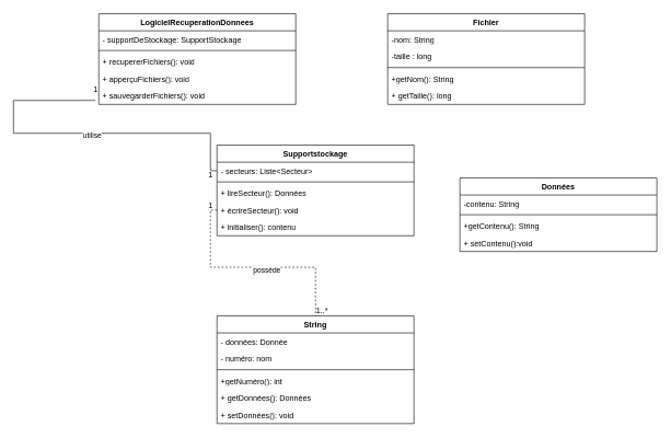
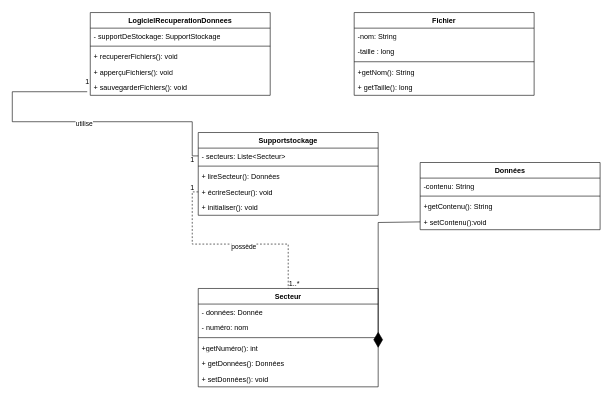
  <mxCell id="0" />
  <mxCell id="1" parent="0" />
  <mxCell id="2" value="LogicielRecuperationDonnees" style="swimlane;fontStyle=1;align=center;verticalAlign=top;childLayout=stackLayout;horizontal=1;startSize=26;horizontalStack=0;resizeParent=1;resizeParentMax=0;resizeLast=0;collapsible=1;marginBottom=0;whiteSpace=wrap;html=1;" vertex="1" parent="1"><mxGeometry x="150" y="20" width="300" height="138" as="geometry" /></mxCell>
  <mxCell id="3" value="- supportDeStockage: SupportStockage" style="text;strokeColor=none;fillColor=none;align=left;verticalAlign=top;spacingLeft=4;spacingRight=4;overflow=hidden;rotatable=0;points=[[0,0.5],[1,0.5]];portConstraint=eastwest;whiteSpace=wrap;html=1;" vertex="1" parent="2"><mxGeometry y="26" width="300" height="26" as="geometry" /></mxCell>
  <mxCell id="4" value="" style="line;strokeWidth=1;fillColor=none;align=left;verticalAlign=middle;spacingTop=-1;spacingLeft=3;spacingRight=3;rotatable=0;labelPosition=right;points=[];portConstraint=eastwest;strokeColor=inherit;" vertex="1" parent="2"><mxGeometry y="52" width="300" height="8" as="geometry" /></mxCell>
  <mxCell id="5" value="+ recupererFichiers(): void" style="text;strokeColor=none;fillColor=none;align=left;verticalAlign=top;spacingLeft=4;spacingRight=4;overflow=hidden;rotatable=0;points=[[0,0.5],[1,0.5]];portConstraint=eastwest;whiteSpace=wrap;html=1;" vertex="1" parent="2"><mxGeometry y="60" width="300" height="26" as="geometry" /></mxCell>
  <mxCell id="6" value="+ apperçuFichiers(): void" style="text;strokeColor=none;fillColor=none;align=left;verticalAlign=top;spacingLeft=4;spacingRight=4;overflow=hidden;rotatable=0;points=[[0,0.5],[1,0.5]];portConstraint=eastwest;whiteSpace=wrap;html=1;" vertex="1" parent="2"><mxGeometry y="86" width="300" height="26" as="geometry" /></mxCell>
  <mxCell id="7" value="+ sauvegarderFichiers(): void" style="text;strokeColor=none;fillColor=none;align=left;verticalAlign=top;spacingLeft=4;spacingRight=4;overflow=hidden;rotatable=0;points=[[0,0.5],[1,0.5]];portConstraint=eastwest;whiteSpace=wrap;html=1;" vertex="1" parent="2"><mxGeometry y="112" width="300" height="26" as="geometry" /></mxCell>
  <mxCell id="8" value="Supportstockage" style="swimlane;fontStyle=1;align=center;verticalAlign=top;childLayout=stackLayout;horizontal=1;startSize=26;horizontalStack=0;resizeParent=1;resizeParentMax=0;resizeLast=0;collapsible=1;marginBottom=0;whiteSpace=wrap;html=1;" vertex="1" parent="1"><mxGeometry x="330" y="220" width="300" height="138" as="geometry" /></mxCell>
  <mxCell id="9" value="- secteurs: Liste&amp;lt;Secteur&amp;gt;" style="text;strokeColor=none;fillColor=none;align=left;verticalAlign=top;spacingLeft=4;spacingRight=4;overflow=hidden;rotatable=0;points=[[0,0.5],[1,0.5]];portConstraint=eastwest;whiteSpace=wrap;html=1;" vertex="1" parent="8"><mxGeometry y="26" width="300" height="26" as="geometry" /></mxCell>
  <mxCell id="10" value="" style="line;strokeWidth=1;fillColor=none;align=left;verticalAlign=middle;spacingTop=-1;spacingLeft=3;spacingRight=3;rotatable=0;labelPosition=right;points=[];portConstraint=eastwest;strokeColor=inherit;" vertex="1" parent="8"><mxGeometry y="52" width="300" height="8" as="geometry" /></mxCell>
  <mxCell id="11" value="+ lireSecteur(): Données" style="text;strokeColor=none;fillColor=none;align=left;verticalAlign=top;spacingLeft=4;spacingRight=4;overflow=hidden;rotatable=0;points=[[0,0.5],[1,0.5]];portConstraint=eastwest;whiteSpace=wrap;html=1;" vertex="1" parent="8"><mxGeometry y="60" width="300" height="26" as="geometry" /></mxCell>
  <mxCell id="12" value="+ écrireSecteur(): void" style="text;strokeColor=none;fillColor=none;align=left;verticalAlign=top;spacingLeft=4;spacingRight=4;overflow=hidden;rotatable=0;points=[[0,0.5],[1,0.5]];portConstraint=eastwest;whiteSpace=wrap;html=1;" vertex="1" parent="8"><mxGeometry y="86" width="300" height="26" as="geometry" /></mxCell>
- <mxCell id="13" value="+ initialiser(): contenu" style="text;strokeColor=none;fillColor=none;align=left;verticalAlign=top;spacingLeft=4;spacingRight=4;overflow=hidden;rotatable=0;points=[[0,0.5],[1,0.5]];portConstraint=eastwest;whiteSpace=wrap;html=1;" vertex="1" parent="8"><mxGeometry y="112" width="300" height="26" as="geometry" /></mxCell>
- <mxCell id="14" value="String" style="swimlane;fontStyle=1;align=center;verticalAlign=top;childLayout=stackLayout;horizontal=1;startSize=26;horizontalStack=0;resizeParent=1;resizeParentMax=0;resizeLast=0;collapsible=1;marginBottom=0;whiteSpace=wrap;html=1;" vertex="1" parent="1"><mxGeometry x="330" y="480" width="300" height="164" as="geometry" /></mxCell>
+ <mxCell id="13" value="+ initialiser(): void" style="text;strokeColor=none;fillColor=none;align=left;verticalAlign=top;spacingLeft=4;spacingRight=4;overflow=hidden;rotatable=0;points=[[0,0.5],[1,0.5]];portConstraint=eastwest;whiteSpace=wrap;html=1;" vertex="1" parent="8"><mxGeometry y="112" width="300" height="26" as="geometry" /></mxCell>
+ <mxCell id="14" value="Secteur" style="swimlane;fontStyle=1;align=center;verticalAlign=top;childLayout=stackLayout;horizontal=1;startSize=26;horizontalStack=0;resizeParent=1;resizeParentMax=0;resizeLast=0;collapsible=1;marginBottom=0;whiteSpace=wrap;html=1;" vertex="1" parent="1"><mxGeometry x="330" y="480" width="300" height="164" as="geometry" /></mxCell>
  <mxCell id="15" value="- données: Donnée" style="text;strokeColor=none;fillColor=none;align=left;verticalAlign=top;spacingLeft=4;spacingRight=4;overflow=hidden;rotatable=0;points=[[0,0.5],[1,0.5]];portConstraint=eastwest;whiteSpace=wrap;html=1;" vertex="1" parent="14"><mxGeometry y="26" width="300" height="26" as="geometry" /></mxCell>
  <mxCell id="16" value="- numéro: nom" style="text;strokeColor=none;fillColor=none;align=left;verticalAlign=top;spacingLeft=4;spacingRight=4;overflow=hidden;rotatable=0;points=[[0,0.5],[1,0.5]];portConstraint=eastwest;whiteSpace=wrap;html=1;" vertex="1" parent="14"><mxGeometry y="52" width="300" height="26" as="geometry" /></mxCell>
  <mxCell id="17" value="" style="line;strokeWidth=1;fillColor=none;align=left;verticalAlign=middle;spacingTop=-1;spacingLeft=3;spacingRight=3;rotatable=0;labelPosition=right;points=[];portConstraint=eastwest;strokeColor=inherit;" vertex="1" parent="14"><mxGeometry y="78" width="300" height="8" as="geometry" /></mxCell>
  <mxCell id="18" value="+getNuméro(): int" style="text;strokeColor=none;fillColor=none;align=left;verticalAlign=top;spacingLeft=4;spacingRight=4;overflow=hidden;rotatable=0;points=[[0,0.5],[1,0.5]];portConstraint=eastwest;whiteSpace=wrap;html=1;" vertex="1" parent="14"><mxGeometry y="86" width="300" height="26" as="geometry" /></mxCell>
  <mxCell id="19" value="+ getDonnées(): Données" style="text;strokeColor=none;fillColor=none;align=left;verticalAlign=top;spacingLeft=4;spacingRight=4;overflow=hidden;rotatable=0;points=[[0,0.5],[1,0.5]];portConstraint=eastwest;whiteSpace=wrap;html=1;" vertex="1" parent="14"><mxGeometry y="112" width="300" height="26" as="geometry" /></mxCell>
  <mxCell id="20" value="+ setDonnées(): void" style="text;strokeColor=none;fillColor=none;align=left;verticalAlign=top;spacingLeft=4;spacingRight=4;overflow=hidden;rotatable=0;points=[[0,0.5],[1,0.5]];portConstraint=eastwest;whiteSpace=wrap;html=1;" vertex="1" parent="14"><mxGeometry y="138" width="300" height="26" as="geometry" /></mxCell>
  <mxCell id="21" value="Fichier" style="swimlane;fontStyle=1;align=center;verticalAlign=top;childLayout=stackLayout;horizontal=1;startSize=26;horizontalStack=0;resizeParent=1;resizeParentMax=0;resizeLast=0;collapsible=1;marginBottom=0;whiteSpace=wrap;html=1;" vertex="1" parent="1"><mxGeometry x="590" y="20" width="300" height="138" as="geometry" /></mxCell>
  <mxCell id="22" value="-nom: String" style="text;strokeColor=none;fillColor=none;align=left;verticalAlign=top;spacingLeft=4;spacingRight=4;overflow=hidden;rotatable=0;points=[[0,0.5],[1,0.5]];portConstraint=eastwest;whiteSpace=wrap;html=1;" vertex="1" parent="21"><mxGeometry y="26" width="300" height="26" as="geometry" /></mxCell>
  <mxCell id="23" value="-taille : long" style="text;strokeColor=none;fillColor=none;align=left;verticalAlign=top;spacingLeft=4;spacingRight=4;overflow=hidden;rotatable=0;points=[[0,0.5],[1,0.5]];portConstraint=eastwest;whiteSpace=wrap;html=1;" vertex="1" parent="21"><mxGeometry y="52" width="300" height="26" as="geometry" /></mxCell>
  <mxCell id="24" value="" style="line;strokeWidth=1;fillColor=none;align=left;verticalAlign=middle;spacingTop=-1;spacingLeft=3;spacingRight=3;rotatable=0;labelPosition=right;points=[];portConstraint=eastwest;strokeColor=inherit;" vertex="1" parent="21"><mxGeometry y="78" width="300" height="8" as="geometry" /></mxCell>
  <mxCell id="25" value="+getNom(): String" style="text;strokeColor=none;fillColor=none;align=left;verticalAlign=top;spacingLeft=4;spacingRight=4;overflow=hidden;rotatable=0;points=[[0,0.5],[1,0.5]];portConstraint=eastwest;whiteSpace=wrap;html=1;" vertex="1" parent="21"><mxGeometry y="86" width="300" height="26" as="geometry" /></mxCell>
  <mxCell id="26" value="+ getTaille(): long" style="text;strokeColor=none;fillColor=none;align=left;verticalAlign=top;spacingLeft=4;spacingRight=4;overflow=hidden;rotatable=0;points=[[0,0.5],[1,0.5]];portConstraint=eastwest;whiteSpace=wrap;html=1;" vertex="1" parent="21"><mxGeometry y="112" width="300" height="26" as="geometry" /></mxCell>
  <mxCell id="27" value="Données" style="swimlane;fontStyle=1;align=center;verticalAlign=top;childLayout=stackLayout;horizontal=1;startSize=26;horizontalStack=0;resizeParent=1;resizeParentMax=0;resizeLast=0;collapsible=1;marginBottom=0;whiteSpace=wrap;html=1;" vertex="1" parent="1"><mxGeometry x="700" y="270" width="300" height="112" as="geometry" /></mxCell>
  <mxCell id="28" value="-contenu: String" style="text;strokeColor=none;fillColor=none;align=left;verticalAlign=top;spacingLeft=4;spacingRight=4;overflow=hidden;rotatable=0;points=[[0,0.5],[1,0.5]];portConstraint=eastwest;whiteSpace=wrap;html=1;" vertex="1" parent="27"><mxGeometry y="26" width="300" height="26" as="geometry" /></mxCell>
  <mxCell id="29" value="" style="line;strokeWidth=1;fillColor=none;align=left;verticalAlign=middle;spacingTop=-1;spacingLeft=3;spacingRight=3;rotatable=0;labelPosition=right;points=[];portConstraint=eastwest;strokeColor=inherit;" vertex="1" parent="27"><mxGeometry y="52" width="300" height="8" as="geometry" /></mxCell>
  <mxCell id="30" value="+getContenu(): String" style="text;strokeColor=none;fillColor=none;align=left;verticalAlign=top;spacingLeft=4;spacingRight=4;overflow=hidden;rotatable=0;points=[[0,0.5],[1,0.5]];portConstraint=eastwest;whiteSpace=wrap;html=1;" vertex="1" parent="27"><mxGeometry y="60" width="300" height="26" as="geometry" /></mxCell>
  <mxCell id="31" value="+ setContenu():void" style="text;strokeColor=none;fillColor=none;align=left;verticalAlign=top;spacingLeft=4;spacingRight=4;overflow=hidden;rotatable=0;points=[[0,0.5],[1,0.5]];portConstraint=eastwest;whiteSpace=wrap;html=1;" vertex="1" parent="27"><mxGeometry y="86" width="300" height="26" as="geometry" /></mxCell>
  <mxCell id="32" value="" style="endArrow=none;html=1;edgeStyle=orthogonalEdgeStyle;rounded=0;exitX=0;exitY=0.5;exitDx=0;exitDy=0;entryX=0.5;entryY=0;entryDx=0;entryDy=0;dashed=1;" edge="1" parent="1" source="12" target="14"><mxGeometry relative="1" as="geometry"><mxPoint x="630" y="470" as="sourcePoint" /><mxPoint x="790" y="470" as="targetPoint" /></mxGeometry></mxCell>
  <mxCell id="33" value="possède" style="edgeLabel;html=1;align=center;verticalAlign=middle;resizable=0;points=[];" vertex="1" connectable="0" parent="32"><mxGeometry x="0.101" y="-3" relative="1" as="geometry"><mxPoint as="offset" /></mxGeometry></mxCell>
  <mxCell id="34" value="1..*" style="text;html=1;align=center;verticalAlign=middle;resizable=0;points=[];autosize=1;strokeColor=none;fillColor=none;" vertex="1" parent="1"><mxGeometry x="470" y="458" width="40" height="30" as="geometry" /></mxCell>
  <mxCell id="35" value="1" style="text;html=1;align=center;verticalAlign=middle;resizable=0;points=[];autosize=1;strokeColor=none;fillColor=none;" vertex="1" parent="1"><mxGeometry x="305" y="298" width="30" height="30" as="geometry" /></mxCell>
  <mxCell id="36" value="" style="endArrow=none;html=1;edgeStyle=orthogonalEdgeStyle;rounded=0;exitX=-0.017;exitY=0.769;exitDx=0;exitDy=0;entryX=0;entryY=0.5;entryDx=0;entryDy=0;exitPerimeter=0;" edge="1" parent="1" source="7" target="9"><mxGeometry relative="1" as="geometry"><mxPoint x="154.5" y="290" as="sourcePoint" /><mxPoint x="304.5" y="451" as="targetPoint" /><Array as="points"><mxPoint x="20" y="152" /><mxPoint x="20" y="202" /><mxPoint x="320" y="202" /><mxPoint x="320" y="259" /></Array></mxGeometry></mxCell>
  <mxCell id="37" value="utilise" style="edgeLabel;html=1;align=center;verticalAlign=middle;resizable=0;points=[];" vertex="1" connectable="0" parent="36"><mxGeometry x="0.084" y="-2" relative="1" as="geometry"><mxPoint as="offset" /></mxGeometry></mxCell>
  <mxCell id="38" value="1" style="text;html=1;align=center;verticalAlign=middle;resizable=0;points=[];autosize=1;strokeColor=none;fillColor=none;" vertex="1" parent="1"><mxGeometry x="305" y="250" width="30" height="30" as="geometry" /></mxCell>
  <mxCell id="39" value="1" style="text;html=1;align=center;verticalAlign=middle;resizable=0;points=[];autosize=1;strokeColor=none;fillColor=none;" vertex="1" parent="1"><mxGeometry x="130" y="120" width="30" height="30" as="geometry" /></mxCell>
+ <mxCell id="40" value="" style="endArrow=diamondThin;endFill=1;endSize=24;html=1;rounded=0;entryX=1;entryY=0.5;entryDx=0;entryDy=0;exitX=0;exitY=0.5;exitDx=0;exitDy=0;" edge="1" parent="1" source="31" target="18"><mxGeometry width="160" relative="1" as="geometry"><mxPoint x="680" y="460" as="sourcePoint" /><mxPoint x="840" y="460" as="targetPoint" /><Array as="points"><mxPoint x="630" y="370" /></Array></mxGeometry></mxCell>
